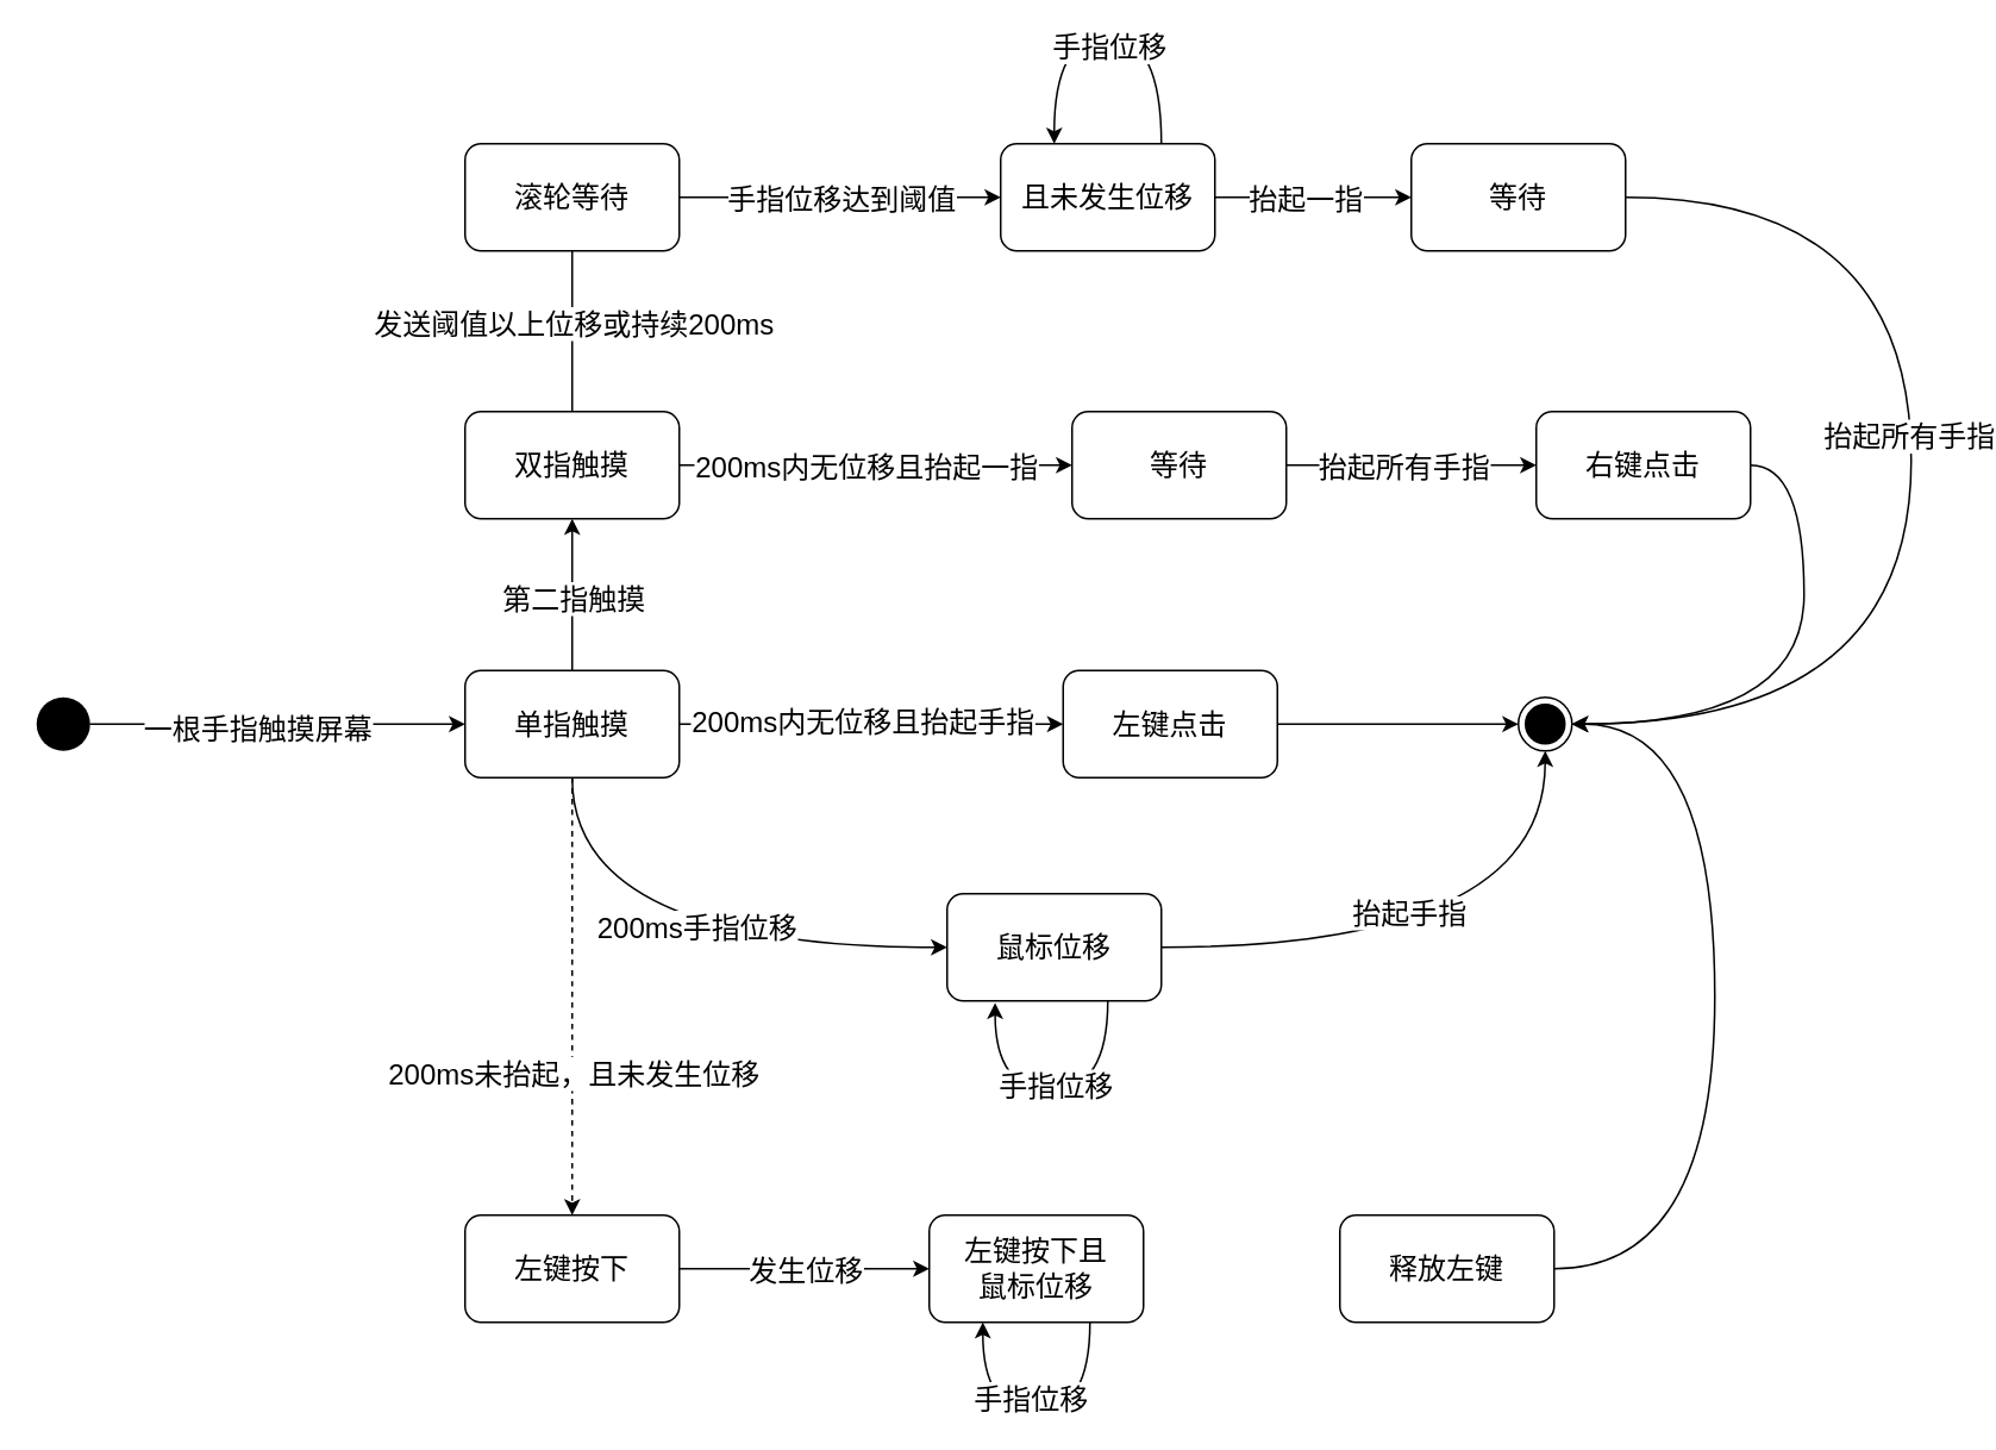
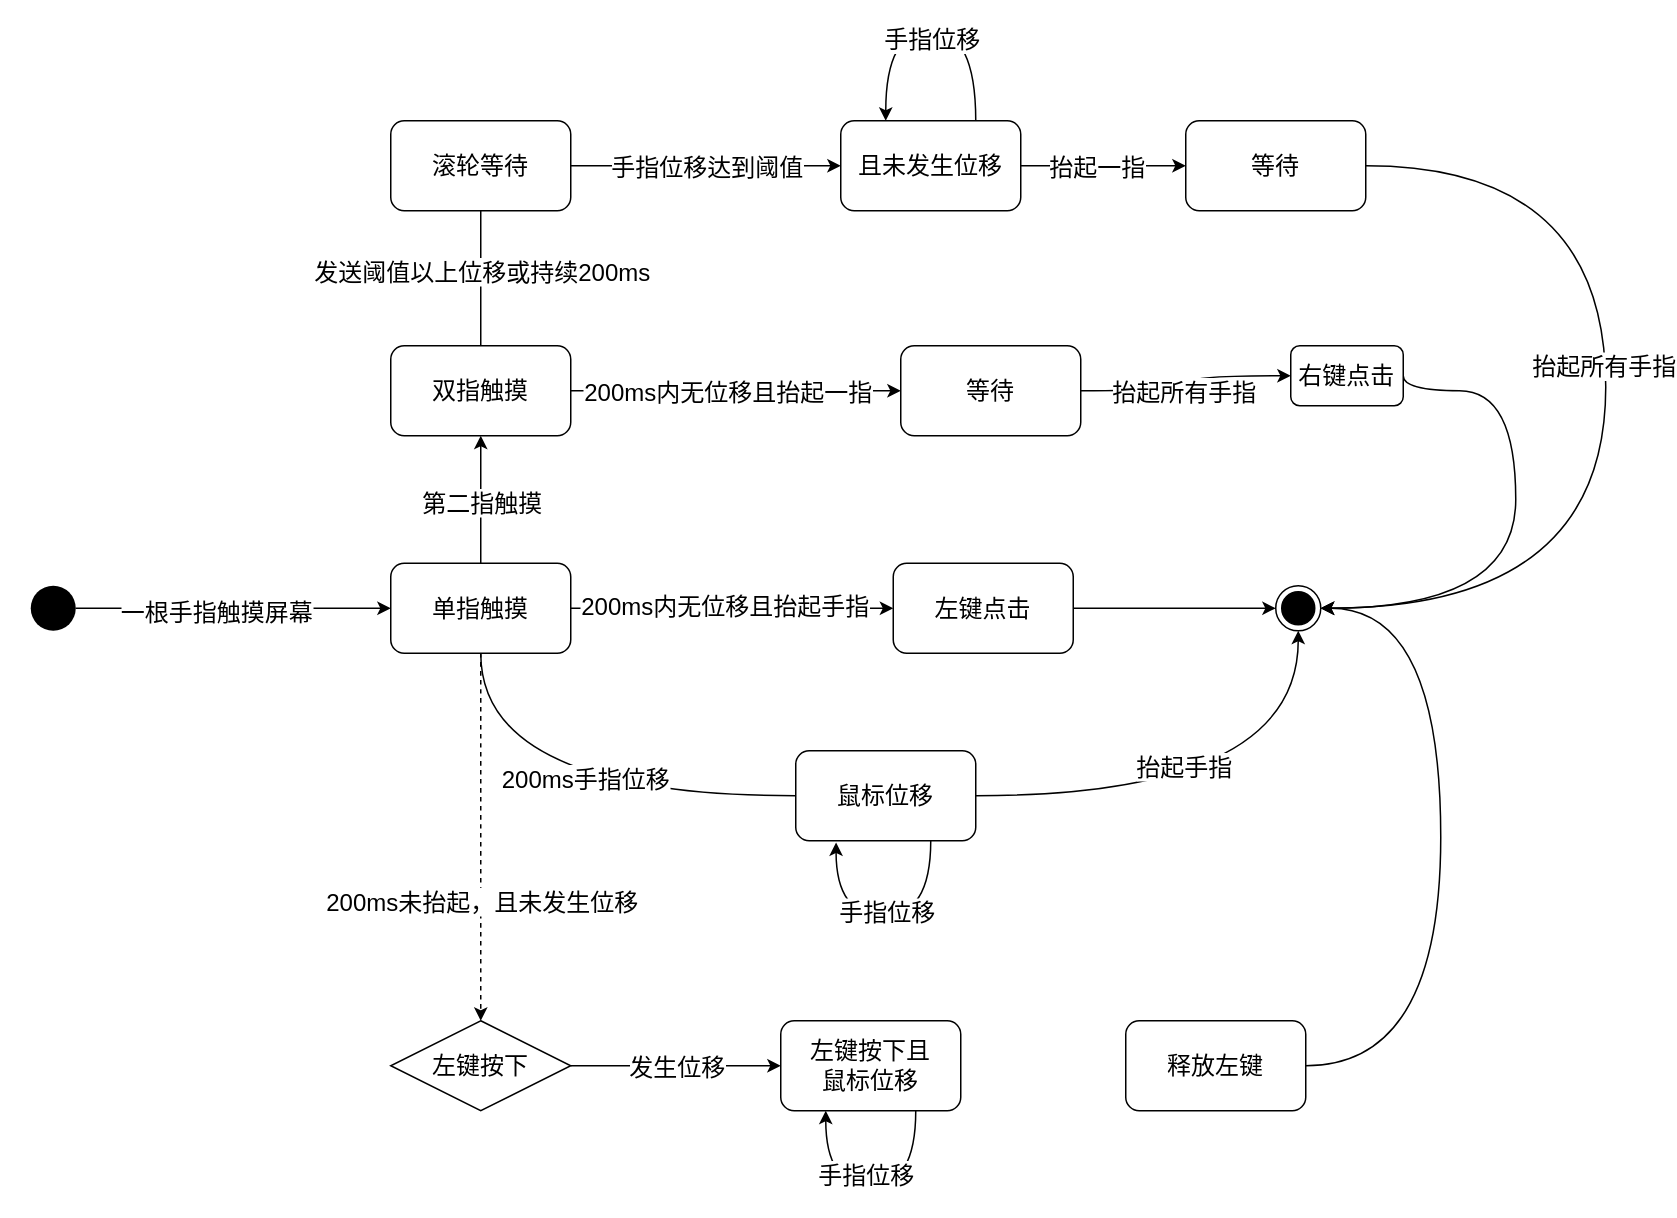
  <mxCell id="0" />
  <mxCell id="1" parent="0" />
  <mxCell id="2" value="" style="edgeStyle=orthogonalEdgeStyle;rounded=0;orthogonalLoop=1;jettySize=auto;html=1;fontSize=16;" edge="1" parent="1" source="4" target="13"><mxGeometry relative="1" as="geometry" /></mxCell>
  <mxCell id="3" value="&lt;font style=&quot;font-size: 16px&quot;&gt;一根手指触摸屏幕&lt;/font&gt;" style="edgeLabel;html=1;align=center;verticalAlign=middle;resizable=0;points=[];fontSize=16;" vertex="1" connectable="0" parent="2"><mxGeometry x="-0.114" y="-2" relative="1" as="geometry"><mxPoint as="offset" /></mxGeometry></mxCell>
  <mxCell id="4" value="" style="ellipse;fillColor=#000000;strokeColor=none;fontSize=16;" vertex="1" parent="1"><mxGeometry x="20" y="390" width="30" height="30" as="geometry" /></mxCell>
  <mxCell id="5" style="rounded=0;orthogonalLoop=1;jettySize=auto;html=1;exitX=1;exitY=0.5;exitDx=0;exitDy=0;entryX=0;entryY=0.5;entryDx=0;entryDy=0;fontSize=16;" edge="1" parent="1" source="13" target="19"><mxGeometry relative="1" as="geometry"><mxPoint x="690" y="230" as="targetPoint" /></mxGeometry></mxCell>
  <mxCell id="6" value="&lt;font style=&quot;font-size: 16px&quot;&gt;200ms内无位移且抬起手指&lt;/font&gt;" style="edgeLabel;html=1;align=center;verticalAlign=middle;resizable=0;points=[];fontSize=16;" vertex="1" connectable="0" parent="5"><mxGeometry x="-0.052" y="2" relative="1" as="geometry"><mxPoint as="offset" /></mxGeometry></mxCell>
  <mxCell id="7" style="edgeStyle=orthogonalEdgeStyle;curved=1;rounded=0;orthogonalLoop=1;jettySize=auto;html=1;exitX=0.5;exitY=1;exitDx=0;exitDy=0;fontSize=16;dashed=1;" edge="1" parent="1" source="13" target="16"><mxGeometry relative="1" as="geometry" /></mxCell>
  <mxCell id="8" value="&lt;font style=&quot;font-size: 16px&quot;&gt;200ms未抬起，且未发生位移&lt;/font&gt;" style="edgeLabel;html=1;align=center;verticalAlign=middle;resizable=0;points=[];fontSize=16;" vertex="1" connectable="0" parent="7"><mxGeometry x="-0.175" y="2" relative="1" as="geometry"><mxPoint x="-2" y="64" as="offset" /></mxGeometry></mxCell>
  <mxCell id="9" value="" style="edgeStyle=orthogonalEdgeStyle;rounded=0;orthogonalLoop=1;jettySize=auto;html=1;fontSize=16;curved=1;" edge="1" parent="1" source="13" target="27"><mxGeometry relative="1" as="geometry" /></mxCell>
  <mxCell id="10" value="第二指触摸" style="edgeLabel;html=1;align=center;verticalAlign=middle;resizable=0;points=[];fontSize=16;" vertex="1" connectable="0" parent="9"><mxGeometry x="0.2" y="-1" relative="1" as="geometry"><mxPoint x="-1" y="10" as="offset" /></mxGeometry></mxCell>
- <mxCell id="11" style="edgeStyle=orthogonalEdgeStyle;curved=1;rounded=0;orthogonalLoop=1;jettySize=auto;html=1;entryX=0;entryY=0.5;entryDx=0;entryDy=0;strokeColor=#000000;fontSize=16;exitX=0.5;exitY=1;exitDx=0;exitDy=0;" edge="1" parent="1" source="13" target="42"><mxGeometry relative="1" as="geometry" /></mxCell>
+ <mxCell id="11" style="edgeStyle=orthogonalEdgeStyle;curved=1;rounded=0;orthogonalLoop=1;jettySize=auto;html=1;entryX=0;entryY=0.5;entryDx=0;entryDy=0;strokeColor=#000000;fontSize=16;exitX=0.5;exitY=1;exitDx=0;exitDy=0;endArrow=none;" edge="1" parent="1" source="13" target="42"><mxGeometry relative="1" as="geometry" /></mxCell>
  <mxCell id="12" value="200ms手指位移" style="edgeLabel;html=1;align=center;verticalAlign=middle;resizable=0;points=[];fontSize=16;" vertex="1" connectable="0" parent="11"><mxGeometry x="0.011" y="12" relative="1" as="geometry"><mxPoint x="10.71" as="offset" /></mxGeometry></mxCell>
  <mxCell id="13" value="&lt;font style=&quot;font-size: 16px&quot;&gt;单指触摸&lt;/font&gt;" style="rounded=1;whiteSpace=wrap;html=1;fontSize=16;" vertex="1" parent="1"><mxGeometry x="260" y="375" width="120" height="60" as="geometry" /></mxCell>
  <mxCell id="14" style="edgeStyle=orthogonalEdgeStyle;curved=1;rounded=0;orthogonalLoop=1;jettySize=auto;html=1;entryX=0;entryY=0.5;entryDx=0;entryDy=0;fontSize=16;" edge="1" parent="1" source="16" target="20"><mxGeometry relative="1" as="geometry"><Array as="points"><mxPoint x="450" y="710" /><mxPoint x="450" y="710" /></Array></mxGeometry></mxCell>
  <mxCell id="15" value="&lt;font style=&quot;font-size: 16px&quot;&gt;发生位移&lt;/font&gt;" style="edgeLabel;html=1;align=center;verticalAlign=middle;resizable=0;points=[];fontSize=16;" vertex="1" connectable="0" parent="14"><mxGeometry x="-0.164" relative="1" as="geometry"><mxPoint x="11.6" as="offset" /></mxGeometry></mxCell>
- <mxCell id="16" value="&lt;font style=&quot;font-size: 16px&quot;&gt;左键按下&lt;/font&gt;" style="rounded=1;whiteSpace=wrap;html=1;fontSize=16;" vertex="1" parent="1"><mxGeometry x="260" y="680" width="120" height="60" as="geometry" /></mxCell>
+ <mxCell id="16" value="&lt;font style=&quot;font-size: 16px&quot;&gt;左键按下&lt;/font&gt;" style="rhombus;whiteSpace=wrap;html=1;fontSize=16;" vertex="1" parent="1"><mxGeometry x="260" y="680" width="120" height="60" as="geometry" /></mxCell>
  <mxCell id="17" value="" style="ellipse;html=1;shape=endState;fillColor=#000000;strokeColor=#000000;fontSize=16;" vertex="1" parent="1"><mxGeometry x="850" y="390" width="30" height="30" as="geometry" /></mxCell>
  <mxCell id="18" style="rounded=0;orthogonalLoop=1;jettySize=auto;html=1;fontSize=16;" edge="1" parent="1" source="19"><mxGeometry relative="1" as="geometry"><mxPoint x="850" y="405" as="targetPoint" /></mxGeometry></mxCell>
  <mxCell id="19" value="&lt;font style=&quot;font-size: 16px&quot;&gt;左键点击&lt;/font&gt;" style="rounded=1;whiteSpace=wrap;html=1;fontSize=16;" vertex="1" parent="1"><mxGeometry x="595" y="375" width="120" height="60" as="geometry" /></mxCell>
  <mxCell id="20" value="&lt;font style=&quot;font-size: 16px&quot;&gt;左键按下且&lt;br&gt;鼠标位移&lt;/font&gt;" style="rounded=1;whiteSpace=wrap;html=1;fontSize=16;" vertex="1" parent="1"><mxGeometry x="520" y="680" width="120" height="60" as="geometry" /></mxCell>
  <mxCell id="21" style="edgeStyle=orthogonalEdgeStyle;curved=1;rounded=0;orthogonalLoop=1;jettySize=auto;html=1;entryX=1;entryY=0.5;entryDx=0;entryDy=0;strokeColor=#000000;fontSize=16;exitX=1;exitY=0.5;exitDx=0;exitDy=0;" edge="1" parent="1" source="22" target="17"><mxGeometry relative="1" as="geometry"><Array as="points"><mxPoint x="960" y="710" /><mxPoint x="960" y="405" /></Array></mxGeometry></mxCell>
  <mxCell id="22" value="释放左键" style="whiteSpace=wrap;html=1;rounded=1;fontSize=16;" vertex="1" parent="1"><mxGeometry x="750" y="680" width="120" height="60" as="geometry" /></mxCell>
  <mxCell id="23" value="" style="edgeStyle=orthogonalEdgeStyle;curved=1;rounded=0;orthogonalLoop=1;jettySize=auto;html=1;strokeColor=#000000;fontSize=16;" edge="1" parent="1" source="27" target="30"><mxGeometry relative="1" as="geometry" /></mxCell>
  <mxCell id="24" value="200ms内无位移且抬起一指" style="edgeLabel;html=1;align=center;verticalAlign=middle;resizable=0;points=[];fontSize=16;" vertex="1" connectable="0" parent="23"><mxGeometry x="0.163" y="4" relative="1" as="geometry"><mxPoint x="-24" y="4" as="offset" /></mxGeometry></mxCell>
  <mxCell id="25" style="edgeStyle=orthogonalEdgeStyle;curved=1;rounded=0;orthogonalLoop=1;jettySize=auto;html=1;strokeColor=#000000;fontSize=16;" edge="1" parent="1" source="27"><mxGeometry relative="1" as="geometry"><mxPoint x="320" y="120" as="targetPoint" /><Array as="points"><mxPoint x="320" y="170" /><mxPoint x="320" y="170" /></Array></mxGeometry></mxCell>
  <mxCell id="26" value="发送阈值以上位移或持续200ms" style="edgeLabel;html=1;align=center;verticalAlign=middle;resizable=0;points=[];fontSize=16;" vertex="1" connectable="0" parent="25"><mxGeometry x="0.25" relative="1" as="geometry"><mxPoint y="19" as="offset" /></mxGeometry></mxCell>
  <mxCell id="27" value="&lt;font style=&quot;font-size: 16px&quot;&gt;双指触摸&lt;/font&gt;" style="rounded=1;whiteSpace=wrap;html=1;fontSize=16;" vertex="1" parent="1"><mxGeometry x="260" y="230" width="120" height="60" as="geometry" /></mxCell>
  <mxCell id="28" value="" style="edgeStyle=orthogonalEdgeStyle;curved=1;rounded=0;orthogonalLoop=1;jettySize=auto;html=1;strokeColor=#000000;fontSize=16;entryX=0;entryY=0.5;entryDx=0;entryDy=0;" edge="1" parent="1" source="30" target="46"><mxGeometry relative="1" as="geometry"><mxPoint x="910" y="260" as="targetPoint" /></mxGeometry></mxCell>
  <mxCell id="29" value="抬起所有手指" style="edgeLabel;html=1;align=center;verticalAlign=middle;resizable=0;points=[];fontSize=16;" vertex="1" connectable="0" parent="28"><mxGeometry x="-0.275" y="1" relative="1" as="geometry"><mxPoint x="14" y="1" as="offset" /></mxGeometry></mxCell>
  <mxCell id="30" value="等待" style="rounded=1;whiteSpace=wrap;html=1;fontSize=16;" vertex="1" parent="1"><mxGeometry x="600" y="230" width="120" height="60" as="geometry" /></mxCell>
  <mxCell id="31" value="" style="edgeStyle=orthogonalEdgeStyle;curved=1;rounded=0;orthogonalLoop=1;jettySize=auto;html=1;strokeColor=#000000;fontSize=16;" edge="1" parent="1" source="33" target="36"><mxGeometry relative="1" as="geometry" /></mxCell>
  <mxCell id="32" value="手指位移达到阈值" style="edgeLabel;html=1;align=center;verticalAlign=middle;resizable=0;points=[];fontSize=16;" vertex="1" connectable="0" parent="31"><mxGeometry x="0.12" y="1" relative="1" as="geometry"><mxPoint x="-11" y="1" as="offset" /></mxGeometry></mxCell>
  <mxCell id="33" value="滚轮等待" style="rounded=1;whiteSpace=wrap;html=1;fontSize=16;" vertex="1" parent="1"><mxGeometry x="260" y="80" width="120" height="60" as="geometry" /></mxCell>
  <mxCell id="34" value="" style="edgeStyle=orthogonalEdgeStyle;curved=1;rounded=0;orthogonalLoop=1;jettySize=auto;html=1;strokeColor=#000000;fontSize=16;" edge="1" parent="1" source="36" target="39"><mxGeometry relative="1" as="geometry" /></mxCell>
  <mxCell id="35" value="抬起一指" style="edgeLabel;html=1;align=center;verticalAlign=middle;resizable=0;points=[];fontSize=16;" vertex="1" connectable="0" parent="34"><mxGeometry x="-0.218" y="1" relative="1" as="geometry"><mxPoint x="7" y="1" as="offset" /></mxGeometry></mxCell>
  <mxCell id="36" value="且未发生位移" style="rounded=1;whiteSpace=wrap;html=1;fontSize=16;" vertex="1" parent="1"><mxGeometry x="560" y="80" width="120" height="60" as="geometry" /></mxCell>
  <mxCell id="37" style="edgeStyle=orthogonalEdgeStyle;curved=1;rounded=0;orthogonalLoop=1;jettySize=auto;html=1;entryX=1;entryY=0.5;entryDx=0;entryDy=0;strokeColor=#000000;fontSize=16;exitX=1;exitY=0.5;exitDx=0;exitDy=0;" edge="1" parent="1" source="39" target="17"><mxGeometry relative="1" as="geometry"><Array as="points"><mxPoint x="1070" y="110" /><mxPoint x="1070" y="405" /></Array></mxGeometry></mxCell>
  <mxCell id="38" value="抬起所有手指" style="edgeLabel;html=1;align=center;verticalAlign=middle;resizable=0;points=[];fontSize=16;" vertex="1" connectable="0" parent="37"><mxGeometry x="-0.169" y="-2" relative="1" as="geometry"><mxPoint y="25" as="offset" /></mxGeometry></mxCell>
  <mxCell id="39" value="等待" style="rounded=1;whiteSpace=wrap;html=1;fontSize=16;" vertex="1" parent="1"><mxGeometry x="790" y="80" width="120" height="60" as="geometry" /></mxCell>
  <mxCell id="40" style="edgeStyle=orthogonalEdgeStyle;curved=1;rounded=0;orthogonalLoop=1;jettySize=auto;html=1;entryX=0.5;entryY=1;entryDx=0;entryDy=0;strokeColor=#000000;fontSize=16;" edge="1" parent="1" source="42" target="17"><mxGeometry relative="1" as="geometry" /></mxCell>
  <mxCell id="41" value="抬起手指" style="edgeLabel;html=1;align=center;verticalAlign=middle;resizable=0;points=[];fontSize=16;" vertex="1" connectable="0" parent="40"><mxGeometry x="-0.152" y="20" relative="1" as="geometry"><mxPoint as="offset" /></mxGeometry></mxCell>
  <mxCell id="42" value="鼠标位移" style="rounded=1;whiteSpace=wrap;html=1;fontSize=16;" vertex="1" parent="1"><mxGeometry x="530" y="500" width="120" height="60" as="geometry" /></mxCell>
  <mxCell id="43" style="edgeStyle=orthogonalEdgeStyle;curved=1;rounded=0;orthogonalLoop=1;jettySize=auto;html=1;entryX=0.25;entryY=0;entryDx=0;entryDy=0;strokeColor=#000000;fontSize=16;exitX=0.75;exitY=0;exitDx=0;exitDy=0;" edge="1" parent="1" source="36" target="36"><mxGeometry relative="1" as="geometry"><Array as="points"><mxPoint x="650" y="20" /><mxPoint x="590" y="20" /></Array></mxGeometry></mxCell>
  <mxCell id="44" value="手指位移" style="edgeLabel;html=1;align=center;verticalAlign=middle;resizable=0;points=[];fontSize=16;" vertex="1" connectable="0" parent="43"><mxGeometry x="-0.133" y="5" relative="1" as="geometry"><mxPoint x="-12" as="offset" /></mxGeometry></mxCell>
  <mxCell id="45" style="edgeStyle=orthogonalEdgeStyle;curved=1;rounded=0;orthogonalLoop=1;jettySize=auto;html=1;entryX=1;entryY=0.5;entryDx=0;entryDy=0;strokeColor=#000000;fontSize=16;exitX=1;exitY=0.5;exitDx=0;exitDy=0;" edge="1" parent="1" source="46" target="17"><mxGeometry relative="1" as="geometry"><Array as="points"><mxPoint x="1010" y="260" /><mxPoint x="1010" y="405" /></Array></mxGeometry></mxCell>
- <mxCell id="46" value="右键点击" style="rounded=1;whiteSpace=wrap;html=1;fontSize=16;" vertex="1" parent="1"><mxGeometry x="860" y="230" width="120" height="60" as="geometry" /></mxCell>
+ <mxCell id="46" value="右键点击" style="rounded=1;whiteSpace=wrap;html=1;fontSize=16;" vertex="1" parent="1"><mxGeometry x="860" y="230" width="75" height="40" as="geometry" /></mxCell>
  <mxCell id="47" style="edgeStyle=orthogonalEdgeStyle;curved=1;rounded=0;orthogonalLoop=1;jettySize=auto;html=1;strokeColor=#000000;fontSize=16;exitX=0.75;exitY=1;exitDx=0;exitDy=0;" edge="1" parent="1" source="20"><mxGeometry relative="1" as="geometry"><mxPoint x="550" y="740" as="targetPoint" /><Array as="points"><mxPoint x="610" y="790" /><mxPoint x="550" y="790" /></Array></mxGeometry></mxCell>
  <mxCell id="48" value="手指位移" style="edgeLabel;html=1;align=center;verticalAlign=middle;resizable=0;points=[];fontSize=16;" vertex="1" connectable="0" parent="47"><mxGeometry x="-0.141" y="-8" relative="1" as="geometry"><mxPoint x="-15" as="offset" /></mxGeometry></mxCell>
  <mxCell id="49" style="edgeStyle=orthogonalEdgeStyle;curved=1;rounded=0;orthogonalLoop=1;jettySize=auto;html=1;entryX=0.224;entryY=1.019;entryDx=0;entryDy=0;entryPerimeter=0;strokeColor=#000000;fontSize=16;exitX=0.75;exitY=1;exitDx=0;exitDy=0;" edge="1" parent="1" source="42" target="42"><mxGeometry relative="1" as="geometry"><Array as="points"><mxPoint x="620" y="610" /><mxPoint x="557" y="610" /></Array></mxGeometry></mxCell>
  <mxCell id="50" value="手指位移" style="edgeLabel;html=1;align=center;verticalAlign=middle;resizable=0;points=[];fontSize=16;" vertex="1" connectable="0" parent="49"><mxGeometry x="-0.093" y="-3" relative="1" as="geometry"><mxPoint x="-6.86" as="offset" /></mxGeometry></mxCell>
